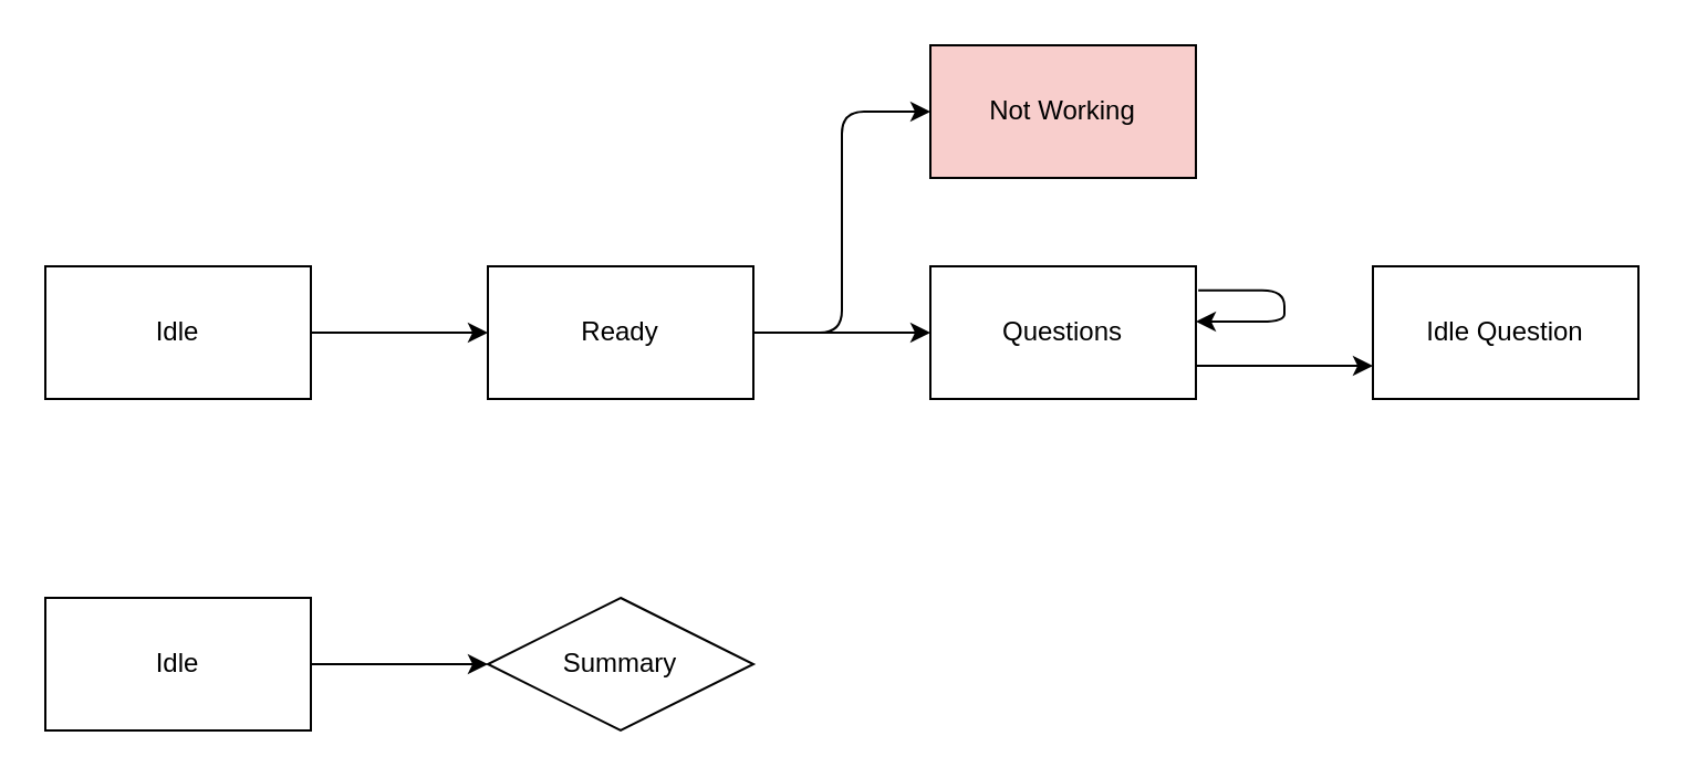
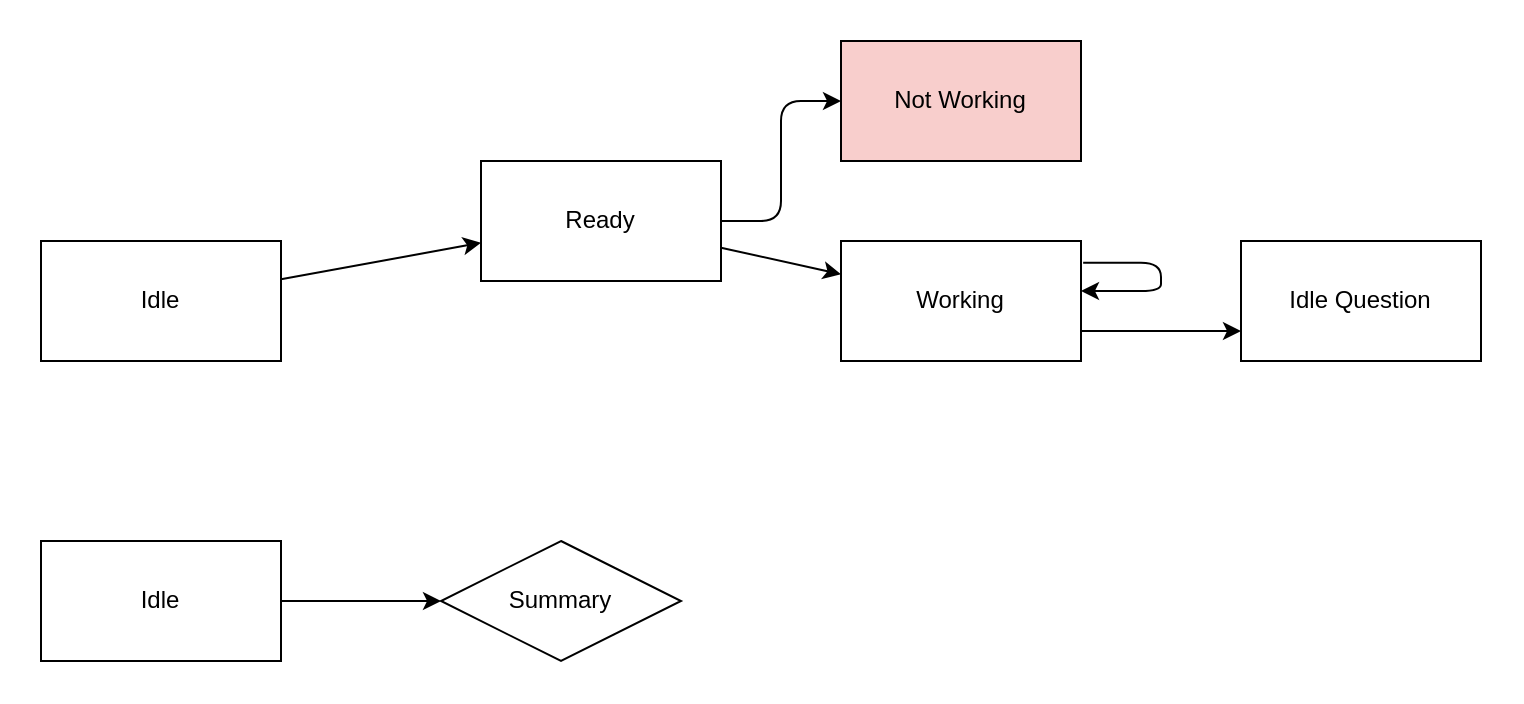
  <mxCell id="0" />
  <mxCell id="1" parent="0" />
  <mxCell id="2" value="" style="edgeStyle=none;html=1;" parent="1" source="3" target="6" edge="1"><mxGeometry relative="1" as="geometry" /></mxCell>
  <mxCell id="3" value="Idle" style="rounded=0;whiteSpace=wrap;html=1;" parent="1" vertex="1"><mxGeometry x="20" y="120" width="120" height="60" as="geometry" /></mxCell>
  <mxCell id="4" value="" style="edgeStyle=none;html=1;" parent="1" source="6" target="9" edge="1"><mxGeometry relative="1" as="geometry" /></mxCell>
  <mxCell id="5" value="" style="edgeStyle=elbowEdgeStyle;html=1;entryX=0;entryY=0.5;entryDx=0;entryDy=0;" parent="1" source="6" target="10" edge="1"><mxGeometry relative="1" as="geometry" /></mxCell>
- <mxCell id="6" value="Ready" style="rounded=0;whiteSpace=wrap;html=1;" parent="1" vertex="1"><mxGeometry x="220" y="120" width="120" height="60" as="geometry" /></mxCell>
+ <mxCell id="6" value="Ready" style="rounded=0;whiteSpace=wrap;html=1;" parent="1" vertex="1"><mxGeometry x="240" y="80" width="120" height="60" as="geometry" /></mxCell>
  <mxCell id="7" value="" style="edgeStyle=elbowEdgeStyle;html=1;exitX=1;exitY=0.25;exitDx=0;exitDy=0;entryX=0;entryY=0.25;entryDx=0;entryDy=0;" parent="1" edge="1"><mxGeometry relative="1" as="geometry"><mxPoint x="540" y="165" as="sourcePoint" /><mxPoint x="620" y="165" as="targetPoint" /></mxGeometry></mxCell>
  <mxCell id="8" value="" style="edgeStyle=orthogonalEdgeStyle;html=1;entryX=1;entryY=0.75;entryDx=0;entryDy=0;exitX=1.009;exitY=0.181;exitDx=0;exitDy=0;exitPerimeter=0;" parent="1" source="9" edge="1"><mxGeometry relative="1" as="geometry"><mxPoint x="540" y="130" as="sourcePoint" /><mxPoint x="540" y="145" as="targetPoint" /><Array as="points"><mxPoint x="580" y="131" /><mxPoint x="580" y="145" /></Array></mxGeometry></mxCell>
- <mxCell id="9" value="Questions" style="rounded=0;whiteSpace=wrap;html=1;" parent="1" vertex="1"><mxGeometry x="420" y="120" width="120" height="60" as="geometry" /></mxCell>
+ <mxCell id="9" value="Working" style="rounded=0;whiteSpace=wrap;html=1;" parent="1" vertex="1"><mxGeometry x="420" y="120" width="120" height="60" as="geometry" /></mxCell>
  <mxCell id="10" value="Not Working" style="rounded=0;whiteSpace=wrap;html=1;fillColor=#f8cecc;" parent="1" vertex="1"><mxGeometry x="420" y="20" width="120" height="60" as="geometry" /></mxCell>
  <mxCell id="11" value="Idle Question" style="rounded=0;whiteSpace=wrap;html=1;" parent="1" vertex="1"><mxGeometry x="620" y="120" width="120" height="60" as="geometry" /></mxCell>
  <mxCell id="12" value="" style="edgeStyle=orthogonalEdgeStyle;html=1;" parent="1" source="13" target="14" edge="1"><mxGeometry relative="1" as="geometry" /></mxCell>
  <mxCell id="13" value="Idle" style="rounded=0;whiteSpace=wrap;html=1;" parent="1" vertex="1"><mxGeometry x="20" y="270" width="120" height="60" as="geometry" /></mxCell>
  <mxCell id="14" value="Summary" style="rhombus;whiteSpace=wrap;html=1;" parent="1" vertex="1"><mxGeometry x="220" y="270" width="120" height="60" as="geometry" /></mxCell>
